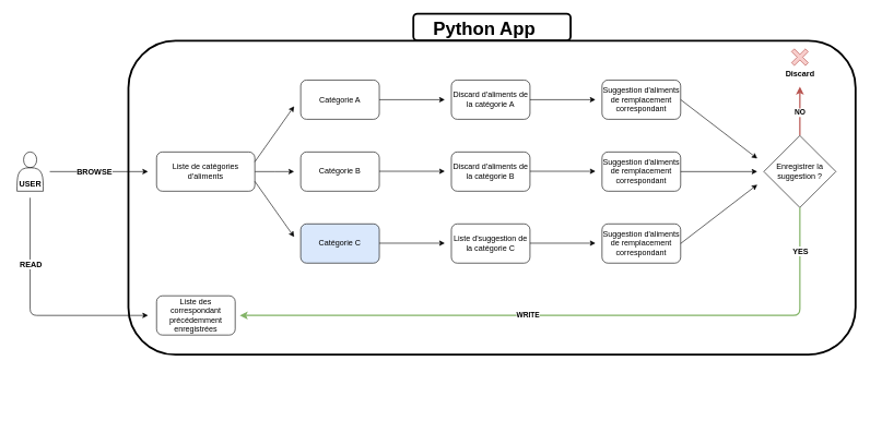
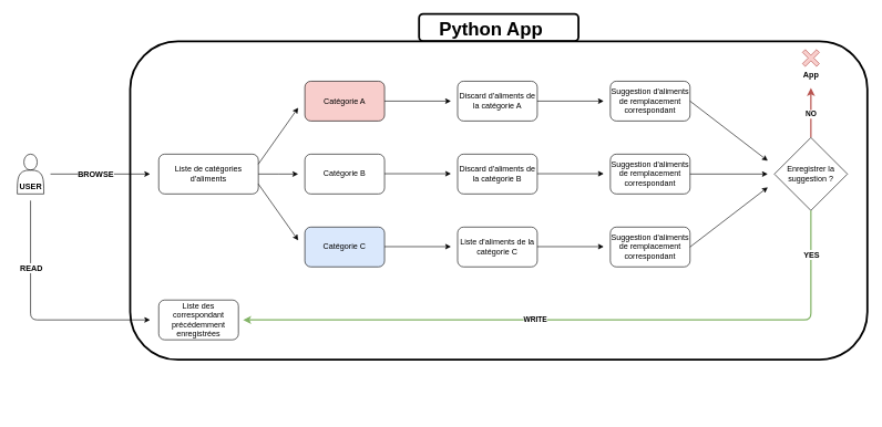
  <mxCell id="0" />
  <mxCell id="1" parent="0" />
  <mxCell id="2" style="edgeStyle=orthogonalEdgeStyle;rounded=0;orthogonalLoop=1;jettySize=auto;html=1;" parent="1" source="3" edge="1"><mxGeometry relative="1" as="geometry"><mxPoint x="448" y="262" as="targetPoint" /></mxGeometry></mxCell>
  <mxCell id="3" value="Liste de catégories d'aliments" style="rounded=1;whiteSpace=wrap;html=1;" parent="1" vertex="1"><mxGeometry x="238" y="232" width="150" height="60" as="geometry" /></mxCell>
  <mxCell id="4" value="Catégorie B" style="rounded=1;whiteSpace=wrap;html=1;" parent="1" vertex="1"><mxGeometry x="458" y="232" width="120" height="60" as="geometry" /></mxCell>
  <mxCell id="5" value="" style="endArrow=classic;html=1;exitX=1;exitY=0.25;exitDx=0;exitDy=0;" parent="1" source="3" edge="1"><mxGeometry width="50" height="50" relative="1" as="geometry"><mxPoint x="28" y="362" as="sourcePoint" /><mxPoint x="448" y="162" as="targetPoint" /></mxGeometry></mxCell>
  <mxCell id="6" value="" style="endArrow=classic;html=1;exitX=1;exitY=0.75;exitDx=0;exitDy=0;" parent="1" source="3" edge="1"><mxGeometry width="50" height="50" relative="1" as="geometry"><mxPoint x="368" y="257" as="sourcePoint" /><mxPoint x="448" y="362" as="targetPoint" /></mxGeometry></mxCell>
  <mxCell id="7" style="edgeStyle=orthogonalEdgeStyle;rounded=0;orthogonalLoop=1;jettySize=auto;html=1;" parent="1" source="8" edge="1"><mxGeometry relative="1" as="geometry"><mxPoint x="678" y="152" as="targetPoint" /></mxGeometry></mxCell>
- <mxCell id="8" value="Catégorie A" style="rounded=1;whiteSpace=wrap;html=1;" parent="1" vertex="1"><mxGeometry x="458" y="122" width="120" height="60" as="geometry" /></mxCell>
+ <mxCell id="8" value="Catégorie A" style="rounded=1;whiteSpace=wrap;html=1;fillColor=#f8cecc;" parent="1" vertex="1"><mxGeometry x="458" y="122" width="120" height="60" as="geometry" /></mxCell>
  <mxCell id="9" value="Catégorie C" style="rounded=1;whiteSpace=wrap;html=1;fillColor=#dae8fc;" parent="1" vertex="1"><mxGeometry x="458" y="342" width="120" height="60" as="geometry" /></mxCell>
  <mxCell id="10" value="Discard d'aliments de la catégorie A" style="rounded=1;whiteSpace=wrap;html=1;" parent="1" vertex="1"><mxGeometry x="688" y="122" width="120" height="60" as="geometry" /></mxCell>
  <mxCell id="11" value="Discard d'aliments de la catégorie B" style="rounded=1;whiteSpace=wrap;html=1;" parent="1" vertex="1"><mxGeometry x="688" y="232" width="120" height="60" as="geometry" /></mxCell>
- <mxCell id="12" value="Liste d'suggestion de la catégorie C" style="rounded=1;whiteSpace=wrap;html=1;" parent="1" vertex="1"><mxGeometry x="688" y="342" width="120" height="60" as="geometry" /></mxCell>
+ <mxCell id="12" value="Liste d'aliments de la catégorie C" style="rounded=1;whiteSpace=wrap;html=1;" parent="1" vertex="1"><mxGeometry x="688" y="342" width="120" height="60" as="geometry" /></mxCell>
  <mxCell id="13" style="edgeStyle=orthogonalEdgeStyle;rounded=0;orthogonalLoop=1;jettySize=auto;html=1;" parent="1" edge="1"><mxGeometry relative="1" as="geometry"><mxPoint x="678" y="261.5" as="targetPoint" /><mxPoint x="578" y="261.5" as="sourcePoint" /></mxGeometry></mxCell>
  <mxCell id="14" style="edgeStyle=orthogonalEdgeStyle;rounded=0;orthogonalLoop=1;jettySize=auto;html=1;" parent="1" edge="1"><mxGeometry relative="1" as="geometry"><mxPoint x="678" y="371.5" as="targetPoint" /><mxPoint x="578" y="371.5" as="sourcePoint" /></mxGeometry></mxCell>
  <mxCell id="15" style="edgeStyle=orthogonalEdgeStyle;rounded=0;orthogonalLoop=1;jettySize=auto;html=1;" parent="1" edge="1"><mxGeometry relative="1" as="geometry"><mxPoint x="908" y="152" as="targetPoint" /><mxPoint x="808" y="152" as="sourcePoint" /></mxGeometry></mxCell>
  <mxCell id="16" value="Suggestion d'aliments de remplacement correspondant" style="rounded=1;whiteSpace=wrap;html=1;" parent="1" vertex="1"><mxGeometry x="918" y="122" width="120" height="60" as="geometry" /></mxCell>
  <mxCell id="17" value="Suggestion d'aliments de remplacement correspondant" style="rounded=1;whiteSpace=wrap;html=1;" parent="1" vertex="1"><mxGeometry x="918" y="232" width="120" height="60" as="geometry" /></mxCell>
  <mxCell id="18" value="Suggestion d'aliments de remplacement correspondant" style="rounded=1;whiteSpace=wrap;html=1;" parent="1" vertex="1"><mxGeometry x="918" y="342" width="120" height="60" as="geometry" /></mxCell>
  <mxCell id="19" style="edgeStyle=orthogonalEdgeStyle;rounded=0;orthogonalLoop=1;jettySize=auto;html=1;" parent="1" edge="1"><mxGeometry relative="1" as="geometry"><mxPoint x="908" y="261.5" as="targetPoint" /><mxPoint x="808" y="261.5" as="sourcePoint" /></mxGeometry></mxCell>
  <mxCell id="20" style="edgeStyle=orthogonalEdgeStyle;rounded=0;orthogonalLoop=1;jettySize=auto;html=1;" parent="1" edge="1"><mxGeometry relative="1" as="geometry"><mxPoint x="908" y="371.5" as="targetPoint" /><mxPoint x="808" y="371.5" as="sourcePoint" /></mxGeometry></mxCell>
  <mxCell id="21" value="" style="endArrow=classic;html=1;strokeWidth=1;" parent="1" edge="1"><mxGeometry width="50" height="50" relative="1" as="geometry"><mxPoint x="45" y="302" as="sourcePoint" /><mxPoint x="225" y="482" as="targetPoint" /><Array as="points"><mxPoint x="45" y="482" /></Array></mxGeometry></mxCell>
  <mxCell id="22" value="&lt;span&gt;READ&lt;/span&gt;" style="text;html=1;align=center;verticalAlign=middle;resizable=0;points=[];labelBackgroundColor=#ffffff;fontStyle=1" parent="21" vertex="1" connectable="0"><mxGeometry x="-0.291" y="1" relative="1" as="geometry"><mxPoint x="-1" y="-26.47" as="offset" /></mxGeometry></mxCell>
  <mxCell id="23" value="Liste des correspondant précédemment enregistrées" style="rounded=1;whiteSpace=wrap;html=1;" parent="1" vertex="1"><mxGeometry x="238" y="452" width="120" height="60" as="geometry" /></mxCell>
  <mxCell id="24" value="" style="endArrow=classic;html=1;exitX=1;exitY=0.5;exitDx=0;exitDy=0;" parent="1" source="16" edge="1"><mxGeometry width="50" height="50" relative="1" as="geometry"><mxPoint x="1105" y="162" as="sourcePoint" /><mxPoint x="1155" y="242" as="targetPoint" /></mxGeometry></mxCell>
  <mxCell id="25" value="" style="endArrow=classic;html=1;exitX=1;exitY=0.5;exitDx=0;exitDy=0;" parent="1" source="17" edge="1"><mxGeometry width="50" height="50" relative="1" as="geometry"><mxPoint x="1115" y="172" as="sourcePoint" /><mxPoint x="1155" y="262" as="targetPoint" /></mxGeometry></mxCell>
  <mxCell id="26" value="" style="endArrow=classic;html=1;exitX=1;exitY=0.5;exitDx=0;exitDy=0;" parent="1" source="18" edge="1"><mxGeometry width="50" height="50" relative="1" as="geometry"><mxPoint x="1125" y="182" as="sourcePoint" /><mxPoint x="1155" y="282" as="targetPoint" /></mxGeometry></mxCell>
  <mxCell id="27" value="NO" style="edgeStyle=orthogonalEdgeStyle;rounded=0;orthogonalLoop=1;jettySize=auto;html=1;fillColor=#f8cecc;strokeColor=#b85450;fontStyle=1;strokeWidth=2;" parent="1" source="28" edge="1"><mxGeometry x="-0.067" relative="1" as="geometry"><mxPoint x="1220" y="132" as="targetPoint" /><mxPoint as="offset" /></mxGeometry></mxCell>
  <mxCell id="28" value="Enregistrer la suggestion ?" style="rhombus;whiteSpace=wrap;html=1;" parent="1" vertex="1"><mxGeometry x="1165" y="207" width="110" height="110" as="geometry" /></mxCell>
  <mxCell id="29" value="&lt;b&gt;WRITE&lt;/b&gt;" style="endArrow=classic;html=1;exitX=0.5;exitY=1;exitDx=0;exitDy=0;fillColor=#d5e8d4;strokeColor=#82b366;strokeWidth=2;" parent="1" source="28" edge="1"><mxGeometry x="0.137" width="50" height="50" relative="1" as="geometry"><mxPoint x="25" y="582" as="sourcePoint" /><mxPoint x="365" y="482" as="targetPoint" /><Array as="points"><mxPoint x="1220" y="482" /></Array><mxPoint as="offset" /></mxGeometry></mxCell>
  <mxCell id="30" value="&lt;b&gt;YES&lt;/b&gt;" style="text;html=1;align=center;verticalAlign=middle;resizable=0;points=[];labelBackgroundColor=#ffffff;" parent="29" vertex="1" connectable="0"><mxGeometry x="-0.871" y="4" relative="1" as="geometry"><mxPoint x="-4" as="offset" /></mxGeometry></mxCell>
  <mxCell id="31" value="" style="shape=cross;whiteSpace=wrap;html=1;direction=south;rotation=45;fillColor=#f8cecc;strokeColor=#b85450;" parent="1" vertex="1"><mxGeometry x="1205" y="72" width="30" height="30" as="geometry" /></mxCell>
- <mxCell id="32" value="Discard" style="text;html=1;align=center;verticalAlign=middle;resizable=0;points=[];autosize=1;fontStyle=1" parent="1" vertex="1"><mxGeometry x="1190" y="102" width="60" height="20" as="geometry" /></mxCell>
+ <mxCell id="32" value="App" style="text;html=1;align=center;verticalAlign=middle;resizable=0;points=[];autosize=1;fontStyle=1" parent="1" vertex="1"><mxGeometry x="1190" y="102" width="60" height="20" as="geometry" /></mxCell>
  <mxCell id="33" style="edgeStyle=orthogonalEdgeStyle;rounded=0;orthogonalLoop=1;jettySize=auto;html=1;strokeWidth=1;" parent="1" edge="1"><mxGeometry relative="1" as="geometry"><mxPoint x="225" y="262" as="targetPoint" /><mxPoint x="75" y="262" as="sourcePoint" /></mxGeometry></mxCell>
  <mxCell id="34" value="&lt;b&gt;BROWSE&lt;/b&gt;" style="text;html=1;align=center;verticalAlign=middle;resizable=0;points=[];labelBackgroundColor=#ffffff;" parent="33" vertex="1" connectable="0"><mxGeometry x="-0.109" y="-1" relative="1" as="geometry"><mxPoint y="-1" as="offset" /></mxGeometry></mxCell>
  <mxCell id="35" value="" style="shape=actor;whiteSpace=wrap;html=1;" parent="1" vertex="1"><mxGeometry x="25" y="232" width="40" height="60" as="geometry" /></mxCell>
  <mxCell id="36" value="&lt;b&gt;USER&lt;/b&gt;" style="text;html=1;align=center;verticalAlign=middle;resizable=0;points=[];autosize=1;" parent="1" vertex="1"><mxGeometry x="20" y="272" width="50" height="20" as="geometry" /></mxCell>
  <mxCell id="37" value="" style="rounded=1;whiteSpace=wrap;html=1;fillColor=none;strokeWidth=3;" parent="1" vertex="1"><mxGeometry x="195" y="62" width="1110" height="480" as="geometry" /></mxCell>
  <mxCell id="38" value="&lt;b&gt;&lt;font style=&quot;font-size: 28px&quot;&gt;Python App&lt;/font&gt;&lt;/b&gt;" style="text;html=1;align=center;verticalAlign=middle;resizable=0;points=[];autosize=1;" parent="1" vertex="1"><mxGeometry x="653" y="33" width="170" height="20" as="geometry" /></mxCell>
  <mxCell id="39" value="" style="rounded=1;whiteSpace=wrap;html=1;strokeWidth=3;fillColor=none;opacity=0;" parent="1" vertex="1"><mxGeometry x="25" y="562" width="120" height="60" as="geometry" /></mxCell>
  <mxCell id="40" value="" style="rounded=1;whiteSpace=wrap;html=1;fillColor=none;strokeWidth=3;" parent="1" vertex="1"><mxGeometry x="630" y="20.5" width="240" height="41" as="geometry" /></mxCell>
